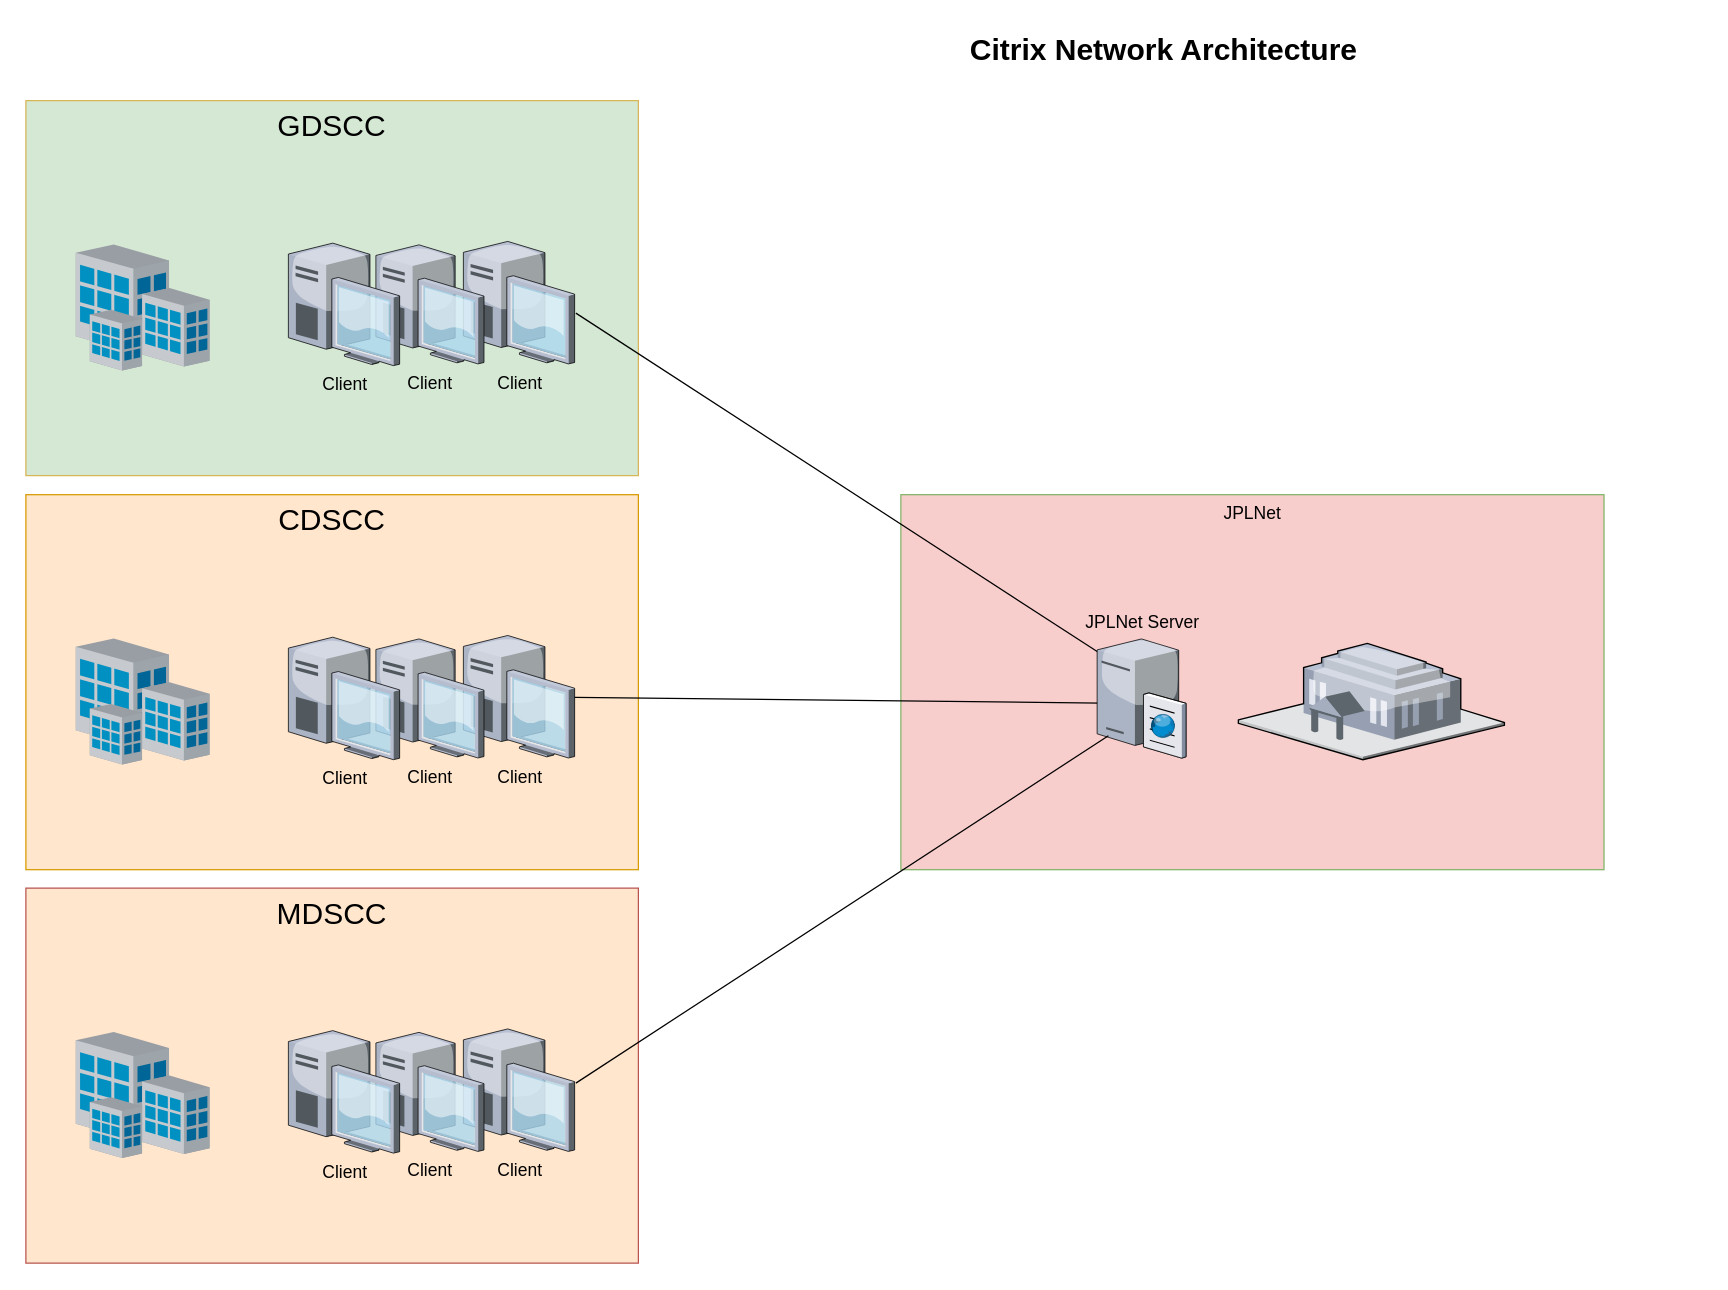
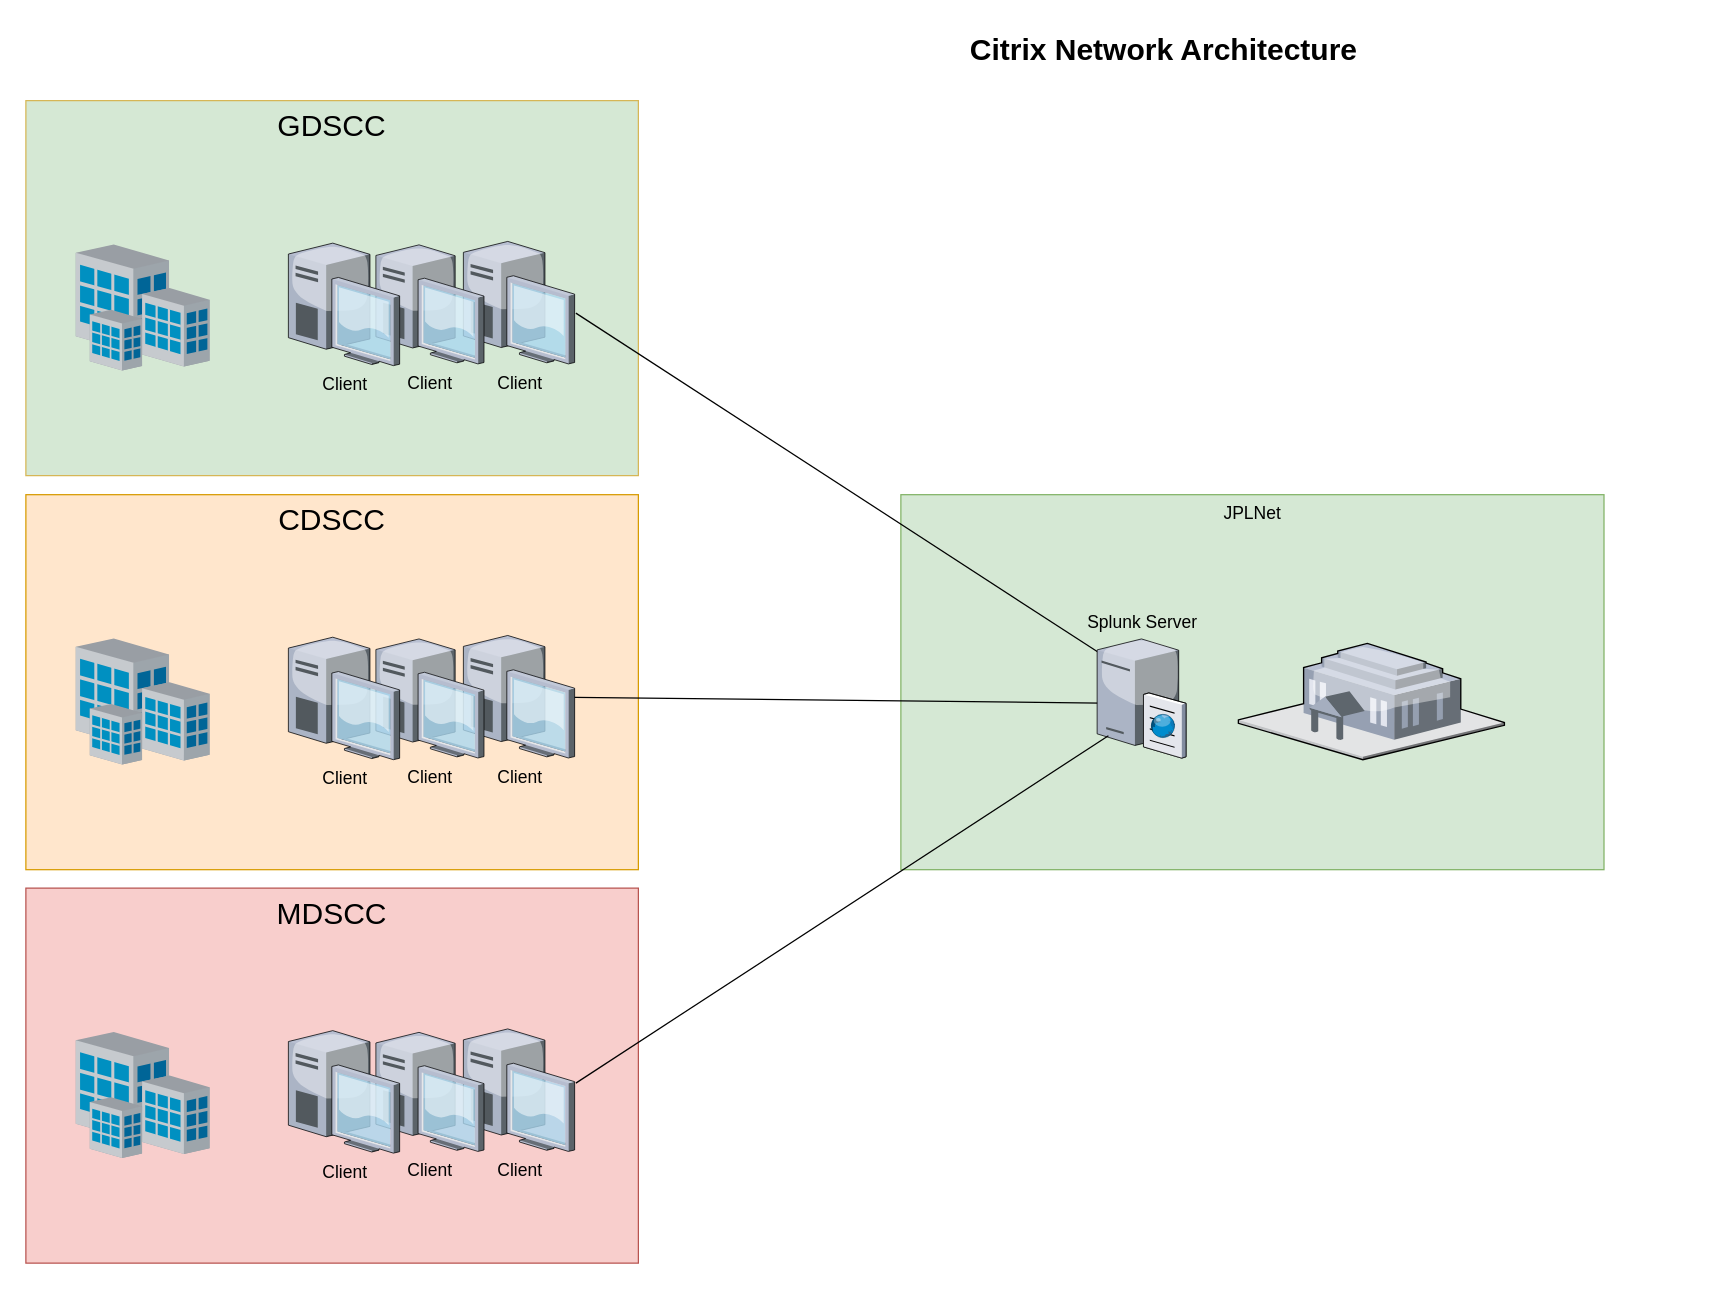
  <mxCell id="0" style=";html=1;" />
  <mxCell id="1" style=";html=1;" parent="0" />
  <mxCell id="2" value="&lt;font style=&quot;font-size: 24px&quot;&gt;GDSCC&lt;/font&gt;" style="whiteSpace=wrap;html=1;fillColor=#d5e8d4;fontSize=14;strokeColor=#d6b656;verticalAlign=top;" parent="1" vertex="1"><mxGeometry x="20" y="80" width="490" height="300" as="geometry" /></mxCell>
  <mxCell id="3" value="Client" style="verticalLabelPosition=bottom;aspect=fixed;html=1;verticalAlign=top;strokeColor=none;shape=mxgraph.citrix.desktop;fillColor=#66B2FF;gradientColor=#0066CC;fontSize=14;" parent="1" vertex="1"><mxGeometry x="370" y="192.63" width="89" height="98" as="geometry" /></mxCell>
  <mxCell id="4" value="Client" style="verticalLabelPosition=bottom;aspect=fixed;html=1;verticalAlign=top;strokeColor=none;shape=mxgraph.citrix.desktop;fillColor=#66B2FF;gradientColor=#0066CC;fontSize=14;" parent="1" vertex="1"><mxGeometry x="300" y="195.38" width="86.5" height="95.25" as="geometry" /></mxCell>
  <mxCell id="5" value="Citrix Network Architecture" style="text;strokeColor=none;fillColor=none;html=1;fontSize=24;fontStyle=1;verticalAlign=middle;align=center;" parent="1" vertex="1"><mxGeometry x="499" y="20" width="861" height="40" as="geometry" /></mxCell>
  <mxCell id="6" value="Client" style="verticalLabelPosition=bottom;aspect=fixed;html=1;verticalAlign=top;strokeColor=none;shape=mxgraph.citrix.desktop;fillColor=#66B2FF;gradientColor=#0066CC;fontSize=14;" vertex="1" parent="1"><mxGeometry x="230" y="194" width="89" height="98" as="geometry" /></mxCell>
  <mxCell id="7" value="" style="verticalLabelPosition=bottom;aspect=fixed;html=1;verticalAlign=top;strokeColor=none;align=center;outlineConnect=0;shape=mxgraph.citrix.site;" vertex="1" parent="1"><mxGeometry x="60" y="195" width="107" height="101" as="geometry" /></mxCell>
- <mxCell id="8" value="&lt;font style=&quot;font-size: 24px&quot;&gt;MDSCC&lt;/font&gt;" style="whiteSpace=wrap;html=1;fillColor=#ffe6cc;fontSize=14;strokeColor=#b85450;verticalAlign=top;" vertex="1" parent="1"><mxGeometry x="20" y="710" width="490" height="300" as="geometry" /></mxCell>
+ <mxCell id="8" value="&lt;font style=&quot;font-size: 24px&quot;&gt;MDSCC&lt;/font&gt;" style="whiteSpace=wrap;html=1;fillColor=#f8cecc;fontSize=14;strokeColor=#b85450;verticalAlign=top;" vertex="1" parent="1"><mxGeometry x="20" y="710" width="490" height="300" as="geometry" /></mxCell>
  <mxCell id="9" value="Client" style="verticalLabelPosition=bottom;aspect=fixed;html=1;verticalAlign=top;strokeColor=none;shape=mxgraph.citrix.desktop;fillColor=#66B2FF;gradientColor=#0066CC;fontSize=14;" vertex="1" parent="1"><mxGeometry x="370" y="822.63" width="89" height="98" as="geometry" /></mxCell>
  <mxCell id="10" value="Client" style="verticalLabelPosition=bottom;aspect=fixed;html=1;verticalAlign=top;strokeColor=none;shape=mxgraph.citrix.desktop;fillColor=#66B2FF;gradientColor=#0066CC;fontSize=14;" vertex="1" parent="1"><mxGeometry x="300" y="825.38" width="86.5" height="95.25" as="geometry" /></mxCell>
  <mxCell id="11" value="Client" style="verticalLabelPosition=bottom;aspect=fixed;html=1;verticalAlign=top;strokeColor=none;shape=mxgraph.citrix.desktop;fillColor=#66B2FF;gradientColor=#0066CC;fontSize=14;" vertex="1" parent="1"><mxGeometry x="230" y="824" width="89" height="98" as="geometry" /></mxCell>
  <mxCell id="12" value="" style="verticalLabelPosition=bottom;aspect=fixed;html=1;verticalAlign=top;strokeColor=none;align=center;outlineConnect=0;shape=mxgraph.citrix.site;" vertex="1" parent="1"><mxGeometry x="60" y="825" width="107" height="101" as="geometry" /></mxCell>
  <mxCell id="13" value="&lt;font style=&quot;font-size: 24px&quot;&gt;CDSCC&lt;/font&gt;" style="whiteSpace=wrap;html=1;fillColor=#ffe6cc;fontSize=14;strokeColor=#d79b00;verticalAlign=top;" vertex="1" parent="1"><mxGeometry x="20" y="395.25" width="490" height="300" as="geometry" /></mxCell>
  <mxCell id="14" value="Client" style="verticalLabelPosition=bottom;aspect=fixed;html=1;verticalAlign=top;strokeColor=none;shape=mxgraph.citrix.desktop;fillColor=#66B2FF;gradientColor=#0066CC;fontSize=14;" vertex="1" parent="1"><mxGeometry x="370" y="507.88" width="89" height="98" as="geometry" /></mxCell>
  <mxCell id="15" value="Client" style="verticalLabelPosition=bottom;aspect=fixed;html=1;verticalAlign=top;strokeColor=none;shape=mxgraph.citrix.desktop;fillColor=#66B2FF;gradientColor=#0066CC;fontSize=14;" vertex="1" parent="1"><mxGeometry x="300" y="510.63" width="86.5" height="95.25" as="geometry" /></mxCell>
  <mxCell id="16" value="Client" style="verticalLabelPosition=bottom;aspect=fixed;html=1;verticalAlign=top;strokeColor=none;shape=mxgraph.citrix.desktop;fillColor=#66B2FF;gradientColor=#0066CC;fontSize=14;" vertex="1" parent="1"><mxGeometry x="230" y="509.25" width="89" height="98" as="geometry" /></mxCell>
  <mxCell id="17" value="" style="verticalLabelPosition=bottom;aspect=fixed;html=1;verticalAlign=top;strokeColor=none;align=center;outlineConnect=0;shape=mxgraph.citrix.site;" vertex="1" parent="1"><mxGeometry x="60" y="510.25" width="107" height="101" as="geometry" /></mxCell>
- <mxCell id="18" value="JPLNet" style="whiteSpace=wrap;html=1;fillColor=#f8cecc;fontSize=14;strokeColor=#82b366;verticalAlign=top;" vertex="1" parent="1"><mxGeometry x="720" y="395.25" width="562.5" height="300" as="geometry" /></mxCell>
+ <mxCell id="18" value="JPLNet" style="whiteSpace=wrap;html=1;fillColor=#d5e8d4;fontSize=14;strokeColor=#82b366;verticalAlign=top;" vertex="1" parent="1"><mxGeometry x="720" y="395.25" width="562.5" height="300" as="geometry" /></mxCell>
  <mxCell id="19" value="" style="endArrow=none;html=1;entryX=0.07;entryY=0.16;entryDx=0;entryDy=0;entryPerimeter=0;" edge="1" parent="1" target="21"><mxGeometry width="50" height="50" relative="1" as="geometry"><mxPoint x="460" y="250" as="sourcePoint" /><mxPoint x="910" y="630" as="targetPoint" /></mxGeometry></mxCell>
  <mxCell id="20" value="" style="endArrow=none;html=1;" edge="1" parent="1" source="14"><mxGeometry width="50" height="50" relative="1" as="geometry"><mxPoint x="860" y="680" as="sourcePoint" /><mxPoint x="880" y="562" as="targetPoint" /></mxGeometry></mxCell>
- <mxCell id="21" value="JPLNet Server" style="verticalLabelPosition=top;aspect=fixed;html=1;verticalAlign=bottom;strokeColor=none;shape=mxgraph.citrix.cache_server;fillColor=#66B2FF;gradientColor=#0066CC;fontSize=14;labelPosition=center;align=center;" parent="1" vertex="1"><mxGeometry x="877" y="508.38" width="71" height="97.5" as="geometry" /></mxCell>
+ <mxCell id="21" value="Splunk Server" style="verticalLabelPosition=top;aspect=fixed;html=1;verticalAlign=bottom;strokeColor=none;shape=mxgraph.citrix.cache_server;fillColor=#66B2FF;gradientColor=#0066CC;fontSize=14;labelPosition=center;align=center;" parent="1" vertex="1"><mxGeometry x="877" y="508.38" width="71" height="97.5" as="geometry" /></mxCell>
  <mxCell id="22" value="" style="endArrow=none;html=1;entryX=0.127;entryY=0.817;entryDx=0;entryDy=0;entryPerimeter=0;" edge="1" parent="1" target="21"><mxGeometry width="50" height="50" relative="1" as="geometry"><mxPoint x="460" y="866" as="sourcePoint" /><mxPoint x="890" y="572" as="targetPoint" /></mxGeometry></mxCell>
  <mxCell id="23" value="" style="verticalLabelPosition=bottom;aspect=fixed;html=1;verticalAlign=top;strokeColor=none;align=center;outlineConnect=0;shape=mxgraph.citrix.government;" vertex="1" parent="1"><mxGeometry x="990" y="514.25" width="212.83" height="93" as="geometry" /></mxCell>
